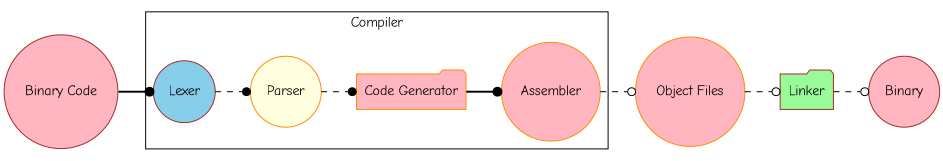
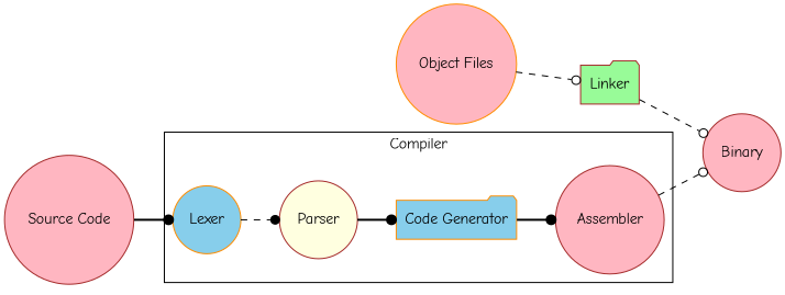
  digraph {
    fontname="Comic Neue"
    rankdir=LR
    node [color=brown fillcolor=lightpink fontname="Comic Neue" shape=circle style=filled]
    edge [arrowhead=dot fontname="Comic Neue" style=dashed]
-   n1 [fillcolor=skyblue label=Lexer]
-   n2 [color=darkorange fillcolor=lightyellow label=Parser]
-   n3 [color=darkorange label=Assembler]
-   n4 [color=darkorange label="Code Generator" shape=folder]
+   n1 [color=darkorange fillcolor=skyblue label=Lexer]
+   n2 [fillcolor=lightyellow label=Parser]
+   n3 [label=Assembler]
+   n4 [color=darkorange fillcolor=skyblue label="Code Generator" shape=folder]
    n5 [color=darkorange label="Object Files"]
-   n6 [label="Binary Code"]
+   n6 [label="Source Code"]
    n7 [fillcolor=palegreen label=Linker shape=folder]
    n8 [label=Binary]
    subgraph cluster_1 {
      label=Compiler
      rankdir=TB
      n1
      n2
      n3
      n4
    }
    n1 -> n2
-   n2 -> n4
-   n3 -> n5 [arrowhead=odot]
+   n2 -> n4 [style=bold]
+   n3 -> n8 [arrowhead=odot]
    n4 -> n3 [style=bold]
    n5 -> n7 [arrowhead=odot]
    n6 -> n1 [style=bold]
    n7 -> n8 [arrowhead=odot]
  }
